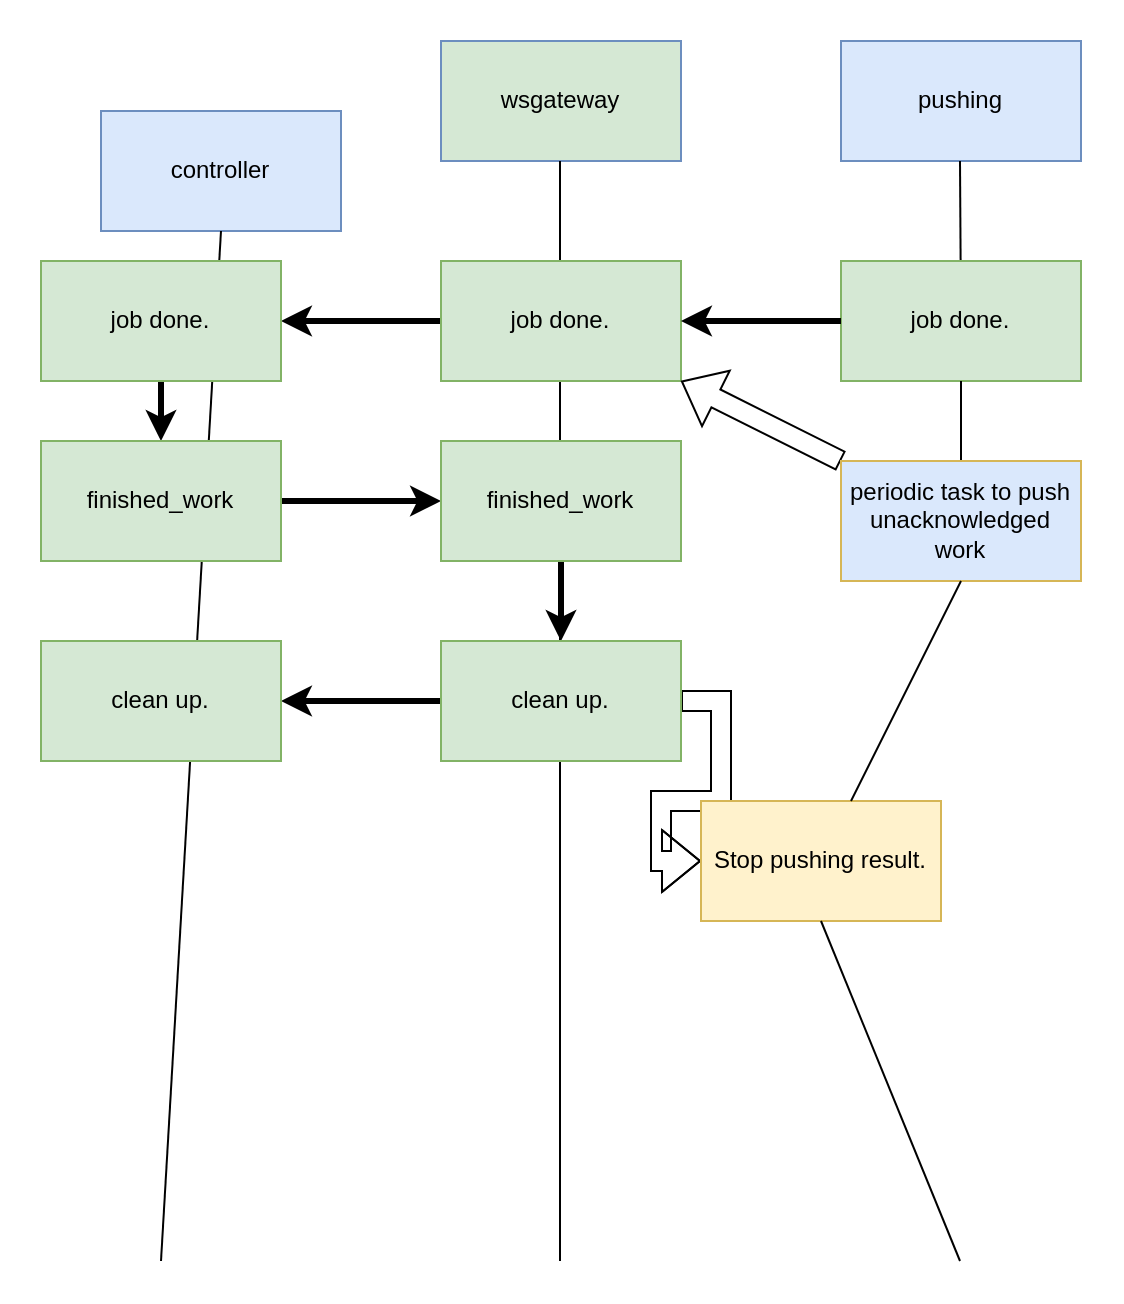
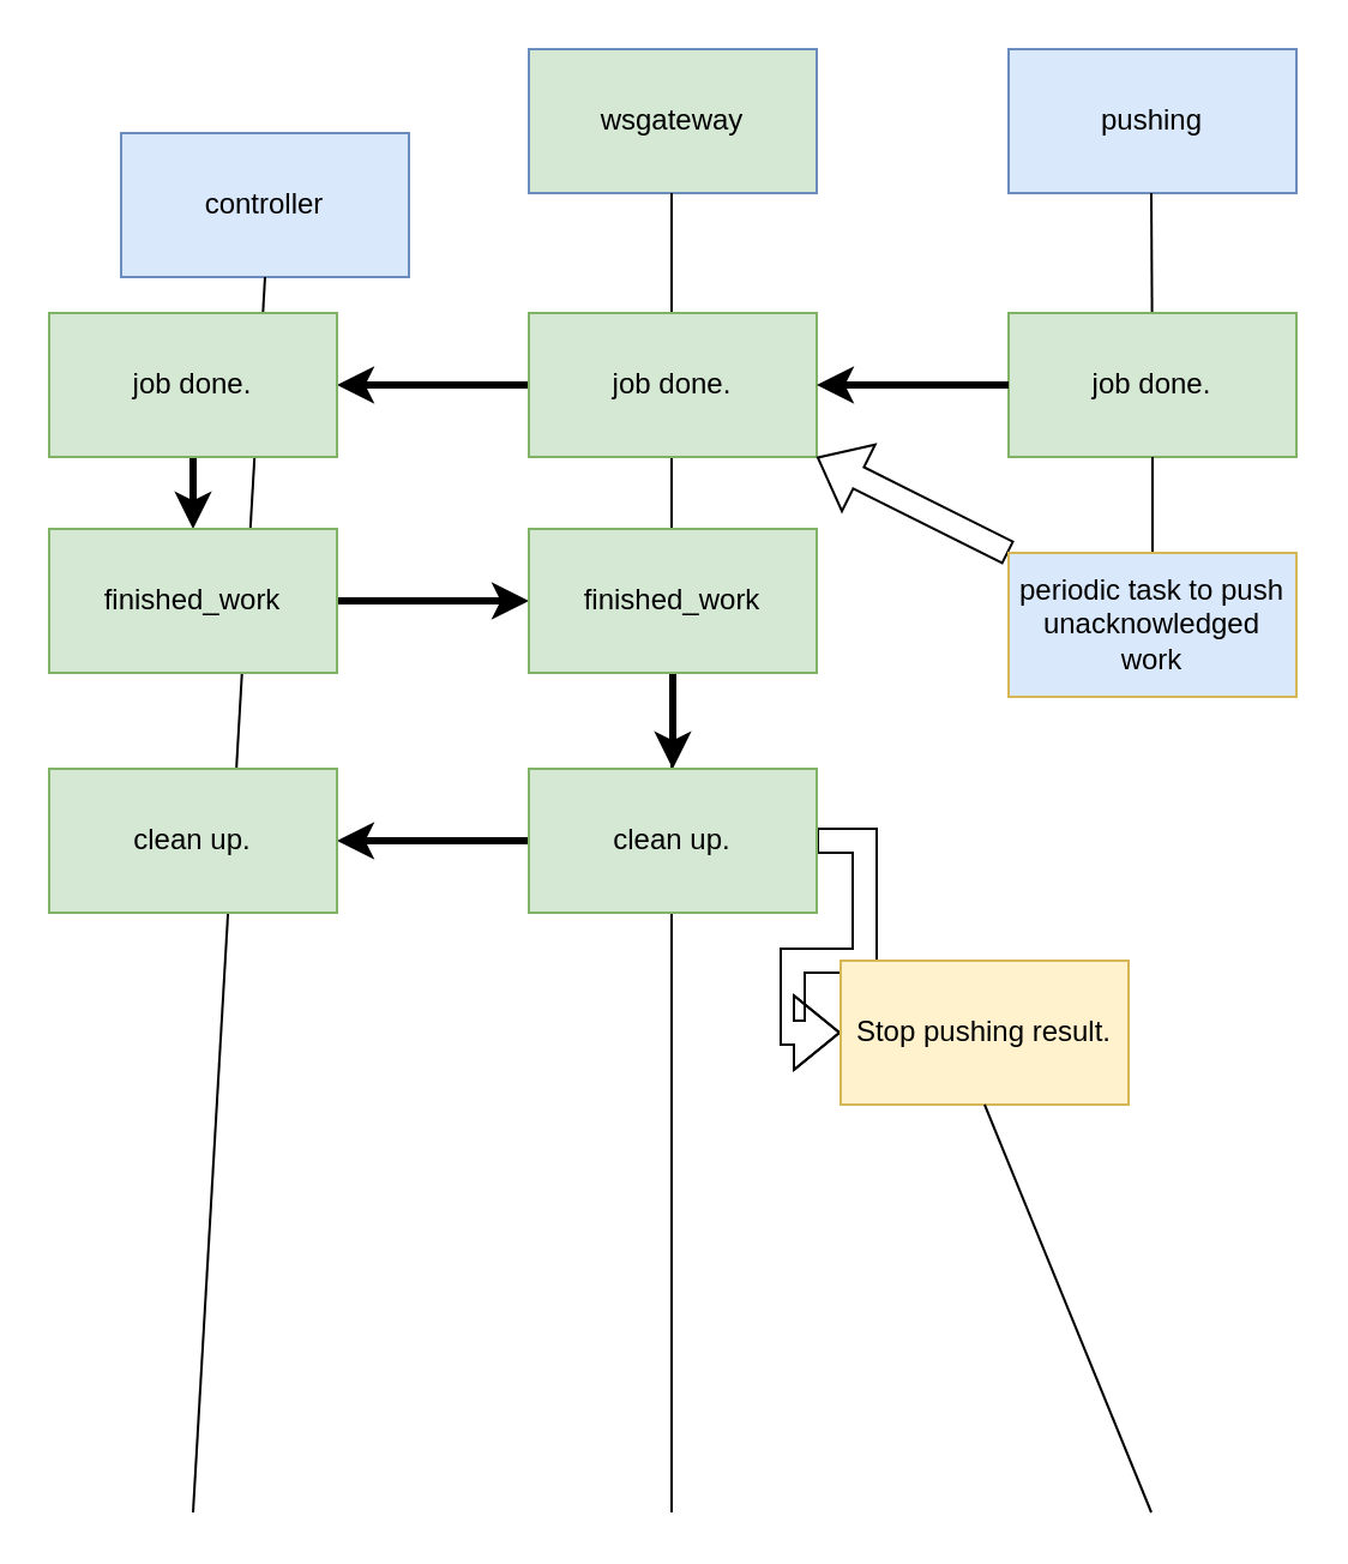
  <mxCell id="0" />
  <mxCell id="1" parent="0" />
  <mxCell id="2" value="controller" style="rounded=0;whiteSpace=wrap;html=1;fillColor=#dae8fc;strokeColor=#6c8ebf;" vertex="1" parent="1"><mxGeometry x="50" y="55" width="120" height="60" as="geometry" /></mxCell>
  <mxCell id="3" value="wsgateway" style="rounded=0;whiteSpace=wrap;html=1;fillColor=#d5e8d4;strokeColor=#6c8ebf;" vertex="1" parent="1"><mxGeometry x="220" y="20" width="120" height="60" as="geometry" /></mxCell>
  <mxCell id="4" value="pushing" style="rounded=0;whiteSpace=wrap;html=1;fillColor=#dae8fc;strokeColor=#6c8ebf;" vertex="1" parent="1"><mxGeometry x="420" y="20" width="120" height="60" as="geometry" /></mxCell>
  <mxCell id="5" value="" style="endArrow=none;html=1;entryX=0.5;entryY=1;entryDx=0;entryDy=0;" edge="1" parent="1" target="2"><mxGeometry width="50" height="50" relative="1" as="geometry"><mxPoint x="80" y="630" as="sourcePoint" /><mxPoint x="390" y="290" as="targetPoint" /></mxGeometry></mxCell>
  <mxCell id="6" value="" style="endArrow=none;html=1;entryX=0.5;entryY=1;entryDx=0;entryDy=0;" edge="1" parent="1"><mxGeometry width="50" height="50" relative="1" as="geometry"><mxPoint x="279.5" y="630" as="sourcePoint" /><mxPoint x="279.5" y="80" as="targetPoint" /></mxGeometry></mxCell>
  <mxCell id="7" value="" style="endArrow=none;html=1;entryX=0.5;entryY=1;entryDx=0;entryDy=0;" edge="1" parent="1" source="8"><mxGeometry width="50" height="50" relative="1" as="geometry"><mxPoint x="479.5" y="630" as="sourcePoint" /><mxPoint x="479.5" y="80" as="targetPoint" /></mxGeometry></mxCell>
  <mxCell id="8" value="job done." style="rounded=0;whiteSpace=wrap;html=1;fillColor=#d5e8d4;strokeColor=#82b366;" vertex="1" parent="1"><mxGeometry x="420" y="130" width="120" height="60" as="geometry" /></mxCell>
  <mxCell id="9" value="" style="endArrow=none;html=1;entryX=0.5;entryY=1;entryDx=0;entryDy=0;" edge="1" parent="1" source="26" target="8"><mxGeometry width="50" height="50" relative="1" as="geometry"><mxPoint x="479.5" y="630" as="sourcePoint" /><mxPoint x="479.5" y="80" as="targetPoint" /></mxGeometry></mxCell>
  <mxCell id="10" style="edgeStyle=orthogonalEdgeStyle;rounded=0;orthogonalLoop=1;jettySize=auto;html=1;entryX=1;entryY=0.5;entryDx=0;entryDy=0;strokeWidth=3;" edge="1" parent="1" source="11" target="13"><mxGeometry relative="1" as="geometry" /></mxCell>
  <mxCell id="11" value="job done." style="rounded=0;whiteSpace=wrap;html=1;fillColor=#d5e8d4;strokeColor=#82b366;" vertex="1" parent="1"><mxGeometry x="220" y="130" width="120" height="60" as="geometry" /></mxCell>
  <mxCell id="12" style="edgeStyle=orthogonalEdgeStyle;rounded=0;orthogonalLoop=1;jettySize=auto;html=1;entryX=0.5;entryY=0;entryDx=0;entryDy=0;strokeWidth=3;" edge="1" parent="1" source="13" target="15"><mxGeometry relative="1" as="geometry" /></mxCell>
  <mxCell id="13" value="job done." style="rounded=0;whiteSpace=wrap;html=1;fillColor=#d5e8d4;strokeColor=#82b366;" vertex="1" parent="1"><mxGeometry x="20" y="130" width="120" height="60" as="geometry" /></mxCell>
  <mxCell id="14" style="edgeStyle=orthogonalEdgeStyle;rounded=0;orthogonalLoop=1;jettySize=auto;html=1;entryX=0;entryY=0.5;entryDx=0;entryDy=0;strokeWidth=3;" edge="1" parent="1" source="15" target="17"><mxGeometry relative="1" as="geometry" /></mxCell>
  <mxCell id="15" value="finished_work" style="rounded=0;whiteSpace=wrap;html=1;fillColor=#d5e8d4;strokeColor=#82b366;" vertex="1" parent="1"><mxGeometry x="20" y="220" width="120" height="60" as="geometry" /></mxCell>
  <mxCell id="16" style="edgeStyle=orthogonalEdgeStyle;rounded=0;orthogonalLoop=1;jettySize=auto;html=1;entryX=0.5;entryY=0;entryDx=0;entryDy=0;strokeWidth=3;" edge="1" parent="1" source="17" target="20"><mxGeometry relative="1" as="geometry" /></mxCell>
  <mxCell id="17" value="finished_work" style="rounded=0;whiteSpace=wrap;html=1;fillColor=#d5e8d4;strokeColor=#82b366;" vertex="1" parent="1"><mxGeometry x="220" y="220" width="120" height="60" as="geometry" /></mxCell>
  <mxCell id="18" style="edgeStyle=orthogonalEdgeStyle;rounded=0;orthogonalLoop=1;jettySize=auto;html=1;entryX=1;entryY=0.5;entryDx=0;entryDy=0;strokeWidth=3;" edge="1" parent="1" source="20" target="21"><mxGeometry relative="1" as="geometry" /></mxCell>
  <mxCell id="19" style="edgeStyle=orthogonalEdgeStyle;rounded=0;orthogonalLoop=1;jettySize=auto;html=1;entryX=0;entryY=0.5;entryDx=0;entryDy=0;shape=flexArrow;" edge="1" parent="1" source="20" target="23"><mxGeometry relative="1" as="geometry" /></mxCell>
  <mxCell id="20" value="clean up." style="rounded=0;whiteSpace=wrap;html=1;fillColor=#d5e8d4;strokeColor=#82b366;" vertex="1" parent="1"><mxGeometry x="220" y="320" width="120" height="60" as="geometry" /></mxCell>
  <mxCell id="21" value="clean up." style="rounded=0;whiteSpace=wrap;html=1;fillColor=#d5e8d4;strokeColor=#82b366;" vertex="1" parent="1"><mxGeometry x="20" y="320" width="120" height="60" as="geometry" /></mxCell>
  <mxCell id="22" value="" style="endArrow=classic;html=1;exitX=0;exitY=0.5;exitDx=0;exitDy=0;entryX=1;entryY=0.5;entryDx=0;entryDy=0;strokeWidth=3;" edge="1" parent="1" source="8" target="11"><mxGeometry width="50" height="50" relative="1" as="geometry"><mxPoint x="340" y="340" as="sourcePoint" /><mxPoint x="390" y="290" as="targetPoint" /></mxGeometry></mxCell>
  <mxCell id="23" value="Stop pushing result." style="rounded=0;whiteSpace=wrap;html=1;fillColor=#fff2cc;strokeColor=#d6b656;" vertex="1" parent="1"><mxGeometry x="350" y="400" width="120" height="60" as="geometry" /></mxCell>
  <mxCell id="24" value="" style="endArrow=none;html=1;entryX=0.5;entryY=1;entryDx=0;entryDy=0;" edge="1" parent="1" target="23"><mxGeometry width="50" height="50" relative="1" as="geometry"><mxPoint x="479.5" y="630" as="sourcePoint" /><mxPoint x="480" y="190" as="targetPoint" /></mxGeometry></mxCell>
  <mxCell id="25" style="rounded=0;orthogonalLoop=1;jettySize=auto;html=1;strokeWidth=1;shape=flexArrow;" edge="1" parent="1" source="26" target="11"><mxGeometry relative="1" as="geometry" /></mxCell>
  <mxCell id="26" value="periodic task to push unacknowledged work" style="rounded=0;whiteSpace=wrap;html=1;fillColor=#dae8fc;strokeColor=#d6b656;" vertex="1" parent="1"><mxGeometry x="420" y="230" width="120" height="60" as="geometry" /></mxCell>
- <mxCell id="27" value="" style="endArrow=none;html=1;entryX=0.5;entryY=1;entryDx=0;entryDy=0;" edge="1" parent="1" source="23" target="26"><mxGeometry width="50" height="50" relative="1" as="geometry"><mxPoint x="480" y="320" as="sourcePoint" /><mxPoint x="480" y="190" as="targetPoint" /></mxGeometry></mxCell>
